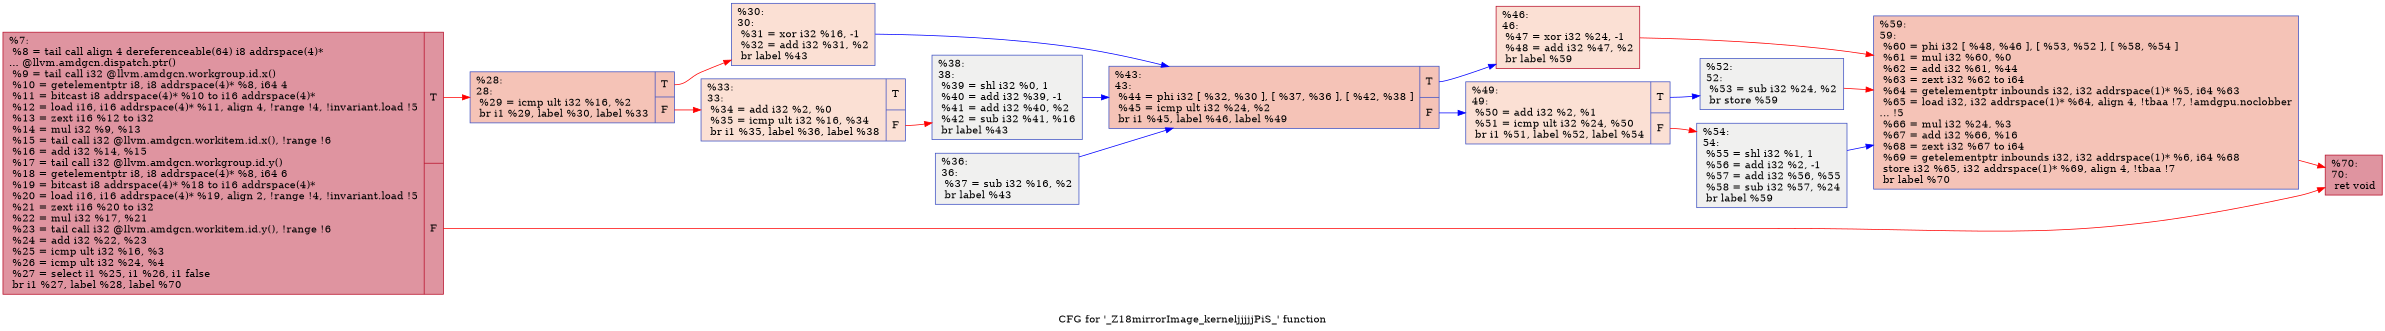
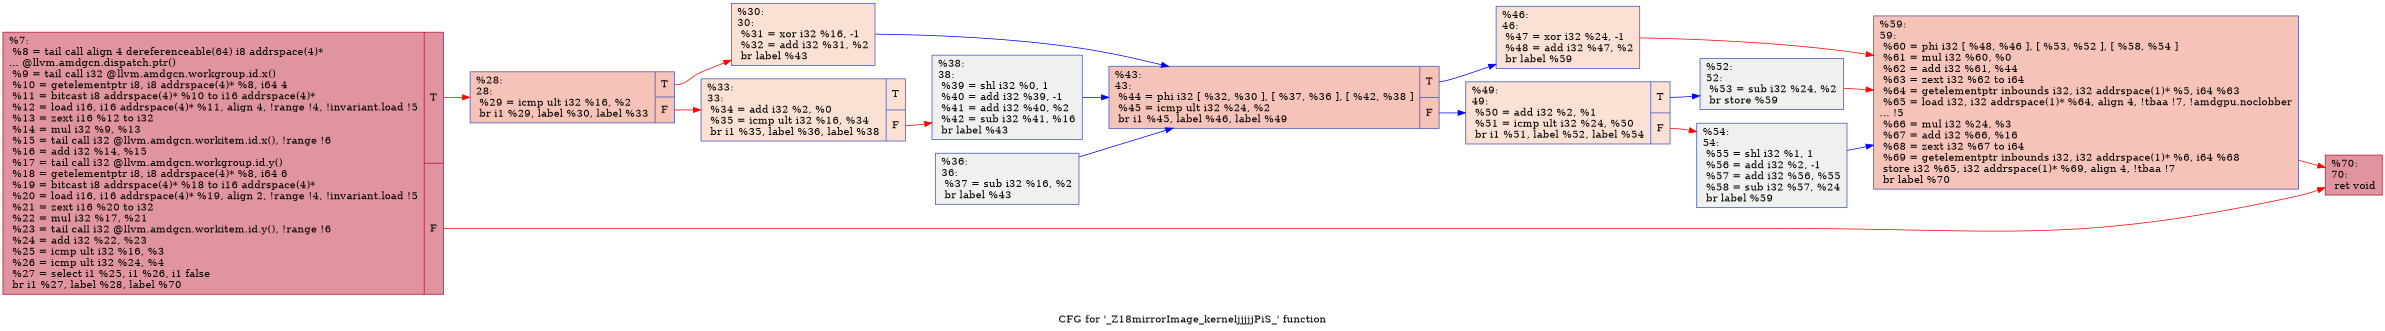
  digraph {
    label="CFG for '_Z18mirrorImage_kerneljjjjjPiS_' function"
    rankdir=LR
    node [color="#3d50c3ff" fillcolor="#f7b99e70" shape=record style=filled]
    edge [color=red]
    n1 [color="#b70d28ff" fillcolor="#b70d2870" label="{%7:\l  %8 = tail call align 4 dereferenceable(64) i8 addrspace(4)*\l... @llvm.amdgcn.dispatch.ptr()\l  %9 = tail call i32 @llvm.amdgcn.workgroup.id.x()\l  %10 = getelementptr i8, i8 addrspace(4)* %8, i64 4\l  %11 = bitcast i8 addrspace(4)* %10 to i16 addrspace(4)*\l  %12 = load i16, i16 addrspace(4)* %11, align 4, !range !4, !invariant.load !5\l  %13 = zext i16 %12 to i32\l  %14 = mul i32 %9, %13\l  %15 = tail call i32 @llvm.amdgcn.workitem.id.x(), !range !6\l  %16 = add i32 %14, %15\l  %17 = tail call i32 @llvm.amdgcn.workgroup.id.y()\l  %18 = getelementptr i8, i8 addrspace(4)* %8, i64 6\l  %19 = bitcast i8 addrspace(4)* %18 to i16 addrspace(4)*\l  %20 = load i16, i16 addrspace(4)* %19, align 2, !range !4, !invariant.load !5\l  %21 = zext i16 %20 to i32\l  %22 = mul i32 %17, %21\l  %23 = tail call i32 @llvm.amdgcn.workitem.id.y(), !range !6\l  %24 = add i32 %22, %23\l  %25 = icmp ult i32 %16, %3\l  %26 = icmp ult i32 %24, %4\l  %27 = select i1 %25, i1 %26, i1 false\l  br i1 %27, label %28, label %70\l|{<s0>T|<s1>F}}"]
    n2 [fillcolor="#e8765c70" label="{%28:\l28:                                               \l  %29 = icmp ult i32 %16, %2\l  br i1 %29, label %30, label %33\l|{<s0>T|<s1>F}}"]
    n3 [color="#b70d28ff" fillcolor="#b70d2870" label="{%70:\l70:                                               \l  ret void\l}"]
    n4 [label="{%30:\l30:                                               \l  %31 = xor i32 %16, -1\l  %32 = add i32 %31, %2\l  br label %43\l}"]
    n5 [label="{%33:\l33:                                               \l  %34 = add i32 %2, %0\l  %35 = icmp ult i32 %16, %34\l  br i1 %35, label %36, label %38\l|{<s0>T|<s1>F}}"]
    n6 [fillcolor="#e8765c70" label="{%43:\l43:                                               \l  %44 = phi i32 [ %32, %30 ], [ %37, %36 ], [ %42, %38 ]\l  %45 = icmp ult i32 %24, %2\l  br i1 %45, label %46, label %49\l|{<s0>T|<s1>F}}"]
    n7 [fillcolor="#dedcdb70" label="{%38:\l38:                                               \l  %39 = shl i32 %0, 1\l  %40 = add i32 %39, -1\l  %41 = add i32 %40, %2\l  %42 = sub i32 %41, %16\l  br label %43\l}"]
-   n8 [color="#b70d28ff" label="{%46:\l46:                                               \l  %47 = xor i32 %24, -1\l  %48 = add i32 %47, %2\l  br label %59\l}"]
+   n8 [label="{%46:\l46:                                               \l  %47 = xor i32 %24, -1\l  %48 = add i32 %47, %2\l  br label %59\l}"]
    n9 [label="{%49:\l49:                                               \l  %50 = add i32 %2, %1\l  %51 = icmp ult i32 %24, %50\l  br i1 %51, label %52, label %54\l|{<s0>T|<s1>F}}"]
    n10 [fillcolor="#dedcdb70" label="{%36:\l36:                                               \l  %37 = sub i32 %16, %2\l  br label %43\l}"]
    n11 [fillcolor="#e8765c70" label="{%59:\l59:                                               \l  %60 = phi i32 [ %48, %46 ], [ %53, %52 ], [ %58, %54 ]\l  %61 = mul i32 %60, %0\l  %62 = add i32 %61, %44\l  %63 = zext i32 %62 to i64\l  %64 = getelementptr inbounds i32, i32 addrspace(1)* %5, i64 %63\l  %65 = load i32, i32 addrspace(1)* %64, align 4, !tbaa !7, !amdgpu.noclobber\l... !5\l  %66 = mul i32 %24, %3\l  %67 = add i32 %66, %16\l  %68 = zext i32 %67 to i64\l  %69 = getelementptr inbounds i32, i32 addrspace(1)* %6, i64 %68\l  store i32 %65, i32 addrspace(1)* %69, align 4, !tbaa !7\l  br label %70\l}"]
    n12 [fillcolor="#dedcdb70" label="{%52:\l52:                                               \l  %53 = sub i32 %24, %2\l  br store %59\l}"]
    n13 [fillcolor="#dedcdb70" label="{%54:\l54:                                               \l  %55 = shl i32 %1, 1\l  %56 = add i32 %2, -1\l  %57 = add i32 %56, %55\l  %58 = sub i32 %57, %24\l  br label %59\l}"]
    n1 -> n2 [tailport=s0]
    n1 -> n3 [tailport=s1]
    n2 -> n4 [tailport=s0]
    n2 -> n5 [tailport=s1]
    n4 -> n6 [color=blue]
    n5 -> n7 [tailport=s1]
    n6 -> n8 [color=blue tailport=s0]
    n6 -> n9 [color=blue tailport=s1]
    n7 -> n6 [color=blue]
    n8 -> n11
    n9 -> n12 [color=blue tailport=s0]
    n9 -> n13 [tailport=s1]
    n10 -> n6 [color=blue]
    n11 -> n3
    n12 -> n11
    n13 -> n11 [color=blue]
  }
